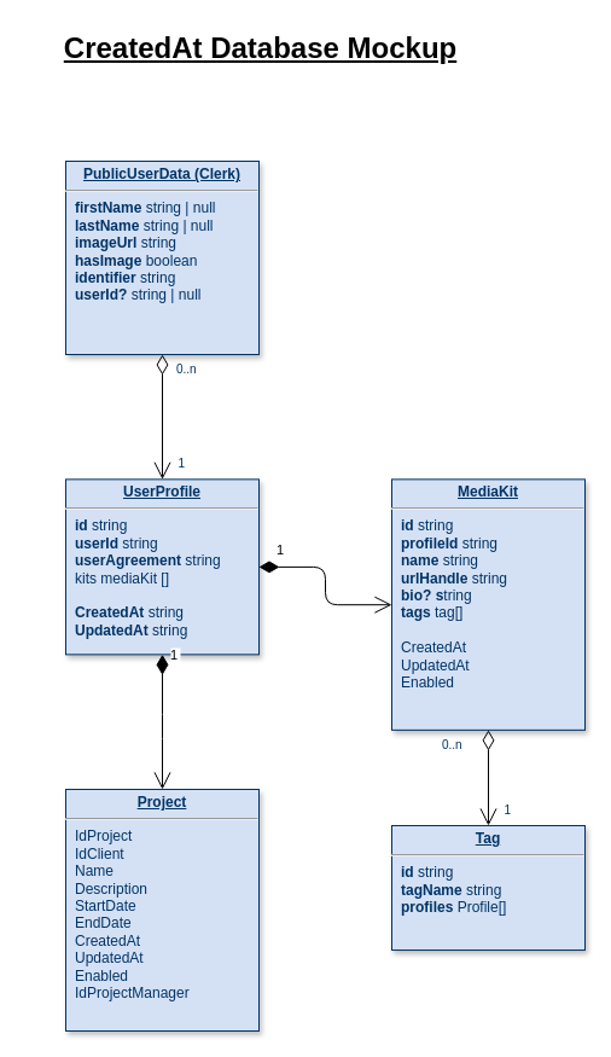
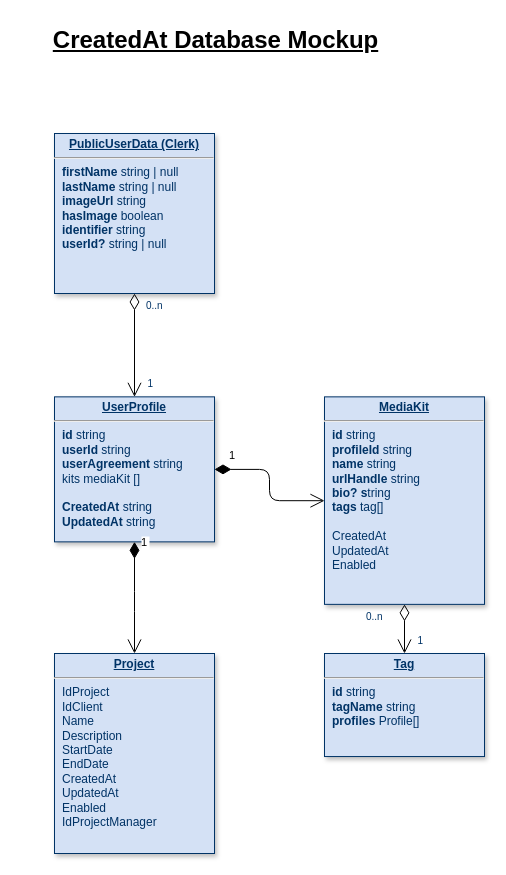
  <mxCell id="0" />
  <mxCell id="1" parent="0" />
  <mxCell id="2" value="&lt;p style=&quot;margin: 0px; margin-top: 4px; text-align: center; text-decoration: underline;&quot;&gt;&lt;b&gt;MediaKit&lt;/b&gt;&lt;/p&gt;&lt;hr&gt;&lt;p style=&quot;margin: 0px; margin-left: 8px;&quot;&gt;&lt;b&gt;id&lt;/b&gt;&amp;nbsp;string&lt;/p&gt;&lt;p style=&quot;margin: 0px; margin-left: 8px;&quot;&gt;&lt;b&gt;profileId&lt;/b&gt;&amp;nbsp;string&lt;/p&gt;&lt;p style=&quot;margin: 0px; margin-left: 8px;&quot;&gt;&lt;b&gt;name&lt;/b&gt;&amp;nbsp;string&lt;/p&gt;&lt;p style=&quot;margin: 0px; margin-left: 8px;&quot;&gt;&lt;b&gt;urlHandle&lt;/b&gt;&amp;nbsp;string&lt;/p&gt;&lt;p style=&quot;margin: 0px; margin-left: 8px;&quot;&gt;&lt;span style=&quot;background-color: initial;&quot;&gt;&lt;b&gt;bio? s&lt;/b&gt;tring&lt;/span&gt;&lt;/p&gt;&lt;p style=&quot;margin: 0px; margin-left: 8px;&quot;&gt;&lt;span style=&quot;background-color: initial;&quot;&gt;&lt;b&gt;tags&lt;/b&gt;&amp;nbsp;tag[]&lt;/span&gt;&lt;br&gt;&lt;/p&gt;&lt;p style=&quot;margin: 0px; margin-left: 8px;&quot;&gt;&lt;br&gt;&lt;/p&gt;&lt;p style=&quot;margin: 0px; margin-left: 8px;&quot;&gt;CreatedAt&lt;/p&gt;&lt;p style=&quot;margin: 0px; margin-left: 8px;&quot;&gt;UpdatedAt&lt;/p&gt;&lt;p style=&quot;margin: 0px; margin-left: 8px;&quot;&gt;Enabled&lt;/p&gt;" style="verticalAlign=top;align=left;overflow=fill;fontSize=12;fontFamily=Helvetica;html=1;strokeColor=#003366;shadow=1;fillColor=#D4E1F5;fontColor=#003366" parent="1" vertex="1"><mxGeometry x="324" y="396.36" width="160" height="207.5" as="geometry" /></mxCell>
  <mxCell id="3" value="&lt;p style=&quot;margin: 0px; margin-top: 4px; text-align: center; text-decoration: underline;&quot;&gt;&lt;strong&gt;UserProfile&lt;/strong&gt;&lt;/p&gt;&lt;hr&gt;&lt;p style=&quot;margin: 0px; margin-left: 8px;&quot;&gt;&lt;b&gt;id&lt;/b&gt; string&lt;/p&gt;&lt;p style=&quot;margin: 0px; margin-left: 8px;&quot;&gt;&lt;b&gt;userId&lt;/b&gt;&amp;nbsp;string&lt;/p&gt;&lt;p style=&quot;margin: 0px; margin-left: 8px;&quot;&gt;&lt;b&gt;userAgreement&lt;/b&gt;&amp;nbsp;string&lt;/p&gt;&lt;p style=&quot;margin: 0px; margin-left: 8px;&quot;&gt;kits mediaKit []&lt;/p&gt;&lt;p style=&quot;margin: 0px; margin-left: 8px;&quot;&gt;&lt;br&gt;&lt;/p&gt;&lt;p style=&quot;margin: 0px; margin-left: 8px;&quot;&gt;&lt;b&gt;CreatedAt&lt;/b&gt; string&lt;/p&gt;&lt;p style=&quot;margin: 0px; margin-left: 8px;&quot;&gt;&lt;b&gt;UpdatedAt&lt;/b&gt; string&lt;/p&gt;" style="verticalAlign=top;align=left;overflow=fill;fontSize=12;fontFamily=Helvetica;html=1;strokeColor=#003366;shadow=1;fillColor=#D4E1F5;fontColor=#003366" parent="1" vertex="1"><mxGeometry x="54" y="396.36" width="160" height="145" as="geometry" /></mxCell>
- <mxCell id="4" value="&lt;p style=&quot;margin: 4px 0px 0px; text-decoration: underline; text-align: center;&quot;&gt;&lt;strong&gt;Tag&lt;/strong&gt;&lt;/p&gt;&lt;hr&gt;&lt;p style=&quot;margin: 0px; margin-left: 8px;&quot;&gt;&lt;span style=&quot;background-color: initial;&quot;&gt;&lt;b&gt;id&lt;/b&gt;&amp;nbsp;string&lt;/span&gt;&lt;br&gt;&lt;/p&gt;&lt;p style=&quot;margin: 0px; margin-left: 8px;&quot;&gt;&lt;b&gt;tagName&lt;/b&gt;&amp;nbsp;string&lt;/p&gt;&lt;p style=&quot;margin: 0px; margin-left: 8px;&quot;&gt;&lt;b&gt;profiles&amp;nbsp;&lt;/b&gt;Profile[]&lt;/p&gt;" style="verticalAlign=top;align=left;overflow=fill;fontSize=12;fontFamily=Helvetica;html=1;strokeColor=#003366;shadow=1;fillColor=#D4E1F5;fontColor=#003366" parent="1" vertex="1"><mxGeometry x="324" y="683" width="160" height="103.04" as="geometry" /></mxCell>
+ <mxCell id="4" value="&lt;p style=&quot;margin: 4px 0px 0px; text-decoration: underline; text-align: center;&quot;&gt;&lt;strong&gt;Tag&lt;/strong&gt;&lt;/p&gt;&lt;hr&gt;&lt;p style=&quot;margin: 0px; margin-left: 8px;&quot;&gt;&lt;span style=&quot;background-color: initial;&quot;&gt;&lt;b&gt;id&lt;/b&gt;&amp;nbsp;string&lt;/span&gt;&lt;br&gt;&lt;/p&gt;&lt;p style=&quot;margin: 0px; margin-left: 8px;&quot;&gt;&lt;b&gt;tagName&lt;/b&gt;&amp;nbsp;string&lt;/p&gt;&lt;p style=&quot;margin: 0px; margin-left: 8px;&quot;&gt;&lt;b&gt;profiles&amp;nbsp;&lt;/b&gt;Profile[]&lt;/p&gt;" style="verticalAlign=top;align=left;overflow=fill;fontSize=12;fontFamily=Helvetica;html=1;strokeColor=#003366;shadow=1;fillColor=#D4E1F5;fontColor=#003366" parent="1" vertex="1"><mxGeometry x="324" y="653" width="160" height="103.04" as="geometry" /></mxCell>
  <mxCell id="5" value="&lt;p style=&quot;text-align: center; margin: 4px 0px 0px;&quot;&gt;&lt;span style=&quot;background-color: initial; text-align: left;&quot;&gt;&lt;b&gt;&lt;u&gt;PublicUserData (Clerk)&lt;/u&gt;&lt;/b&gt;&lt;/span&gt;&lt;/p&gt;&lt;hr&gt;&lt;p style=&quot;margin: 0px; margin-left: 8px;&quot;&gt;&lt;b&gt;firstName&lt;/b&gt; string | null&lt;/p&gt;&lt;p style=&quot;margin: 0px; margin-left: 8px;&quot;&gt;&lt;b&gt;lastName&lt;/b&gt; string | null&lt;/p&gt;&lt;p style=&quot;margin: 0px; margin-left: 8px;&quot;&gt;&lt;b&gt;imageUrl&lt;/b&gt; string&lt;/p&gt;&lt;p style=&quot;margin: 0px; margin-left: 8px;&quot;&gt;&lt;b&gt;hasImage&lt;/b&gt; boolean&lt;/p&gt;&lt;p style=&quot;margin: 0px; margin-left: 8px;&quot;&gt;&lt;b&gt;identifier&lt;/b&gt;&amp;nbsp;string&lt;/p&gt;&lt;p style=&quot;margin: 0px; margin-left: 8px;&quot;&gt;&lt;b&gt;userId?&lt;/b&gt;&amp;nbsp;string | null&lt;/p&gt;" style="verticalAlign=top;align=left;overflow=fill;fontSize=12;fontFamily=Helvetica;html=1;strokeColor=#003366;shadow=1;fillColor=#D4E1F5;fontColor=#003366" parent="1" vertex="1"><mxGeometry x="54" y="133" width="160" height="160" as="geometry" /></mxCell>
  <mxCell id="6" value="&lt;p style=&quot;margin: 0px; margin-top: 4px; text-align: center; text-decoration: underline;&quot;&gt;&lt;strong&gt;Project&lt;/strong&gt;&lt;/p&gt;&lt;hr /&gt;&lt;p style=&quot;margin: 0px; margin-left: 8px;&quot;&gt;IdProject&lt;/p&gt;&lt;p style=&quot;margin: 0px; margin-left: 8px;&quot;&gt;IdClient&lt;/p&gt;&lt;p style=&quot;margin: 0px; margin-left: 8px;&quot;&gt;Name&lt;/p&gt;&lt;p style=&quot;margin: 0px; margin-left: 8px;&quot;&gt;Description&lt;/p&gt;&lt;p style=&quot;margin: 0px; margin-left: 8px;&quot;&gt;StartDate&lt;/p&gt;&lt;p style=&quot;margin: 0px; margin-left: 8px;&quot;&gt;EndDate&lt;/p&gt;&lt;p style=&quot;margin: 0px; margin-left: 8px;&quot;&gt;CreatedAt&lt;/p&gt;&lt;p style=&quot;margin: 0px; margin-left: 8px;&quot;&gt;UpdatedAt&lt;/p&gt;&lt;p style=&quot;margin: 0px; margin-left: 8px;&quot;&gt;Enabled&lt;br /&gt;IdProjectManager&lt;/p&gt;" style="verticalAlign=top;align=left;overflow=fill;fontSize=12;fontFamily=Helvetica;html=1;strokeColor=#003366;shadow=1;fillColor=#D4E1F5;fontColor=#003366" parent="1" vertex="1"><mxGeometry x="54" y="653" width="160" height="200" as="geometry" /></mxCell>
  <mxCell id="7" value="" style="endArrow=open;endSize=12;startArrow=diamondThin;startSize=14;startFill=0;edgeStyle=orthogonalEdgeStyle" parent="1" source="2" target="4" edge="1"><mxGeometry x="519.36" y="200" as="geometry"><mxPoint x="533.36" y="311.36" as="sourcePoint" /><mxPoint x="693.36" y="311.36" as="targetPoint" /></mxGeometry></mxCell>
  <mxCell id="8" value="0..n" style="resizable=0;align=left;verticalAlign=top;labelBackgroundColor=#ffffff;fontSize=10;strokeColor=#003366;shadow=1;fillColor=#D4E1F5;fontColor=#003366" parent="7" connectable="0" vertex="1"><mxGeometry x="-1" relative="1" as="geometry"><mxPoint x="-40" as="offset" /></mxGeometry></mxCell>
  <mxCell id="9" value="1" style="resizable=0;align=right;verticalAlign=top;labelBackgroundColor=#ffffff;fontSize=10;strokeColor=#003366;shadow=1;fillColor=#D4E1F5;fontColor=#003366" parent="7" connectable="0" vertex="1"><mxGeometry x="1" relative="1" as="geometry"><mxPoint x="20.0" y="-25.0" as="offset" /></mxGeometry></mxCell>
  <mxCell id="10" value="" style="endArrow=open;endSize=12;startArrow=diamondThin;startSize=14;startFill=0;edgeStyle=orthogonalEdgeStyle" parent="1" source="5" target="3" edge="1"><mxGeometry x="620" y="340" as="geometry"><mxPoint x="634" y="451.36" as="sourcePoint" /><mxPoint x="794" y="451.36" as="targetPoint" /></mxGeometry></mxCell>
  <mxCell id="11" value="0..n" style="resizable=0;align=left;verticalAlign=top;labelBackgroundColor=#ffffff;fontSize=10;strokeColor=#003366;shadow=1;fillColor=#D4E1F5;fontColor=#003366" parent="10" connectable="0" vertex="1"><mxGeometry x="-1" relative="1" as="geometry"><mxPoint x="10" as="offset" /></mxGeometry></mxCell>
  <mxCell id="12" value="1" style="resizable=0;align=right;verticalAlign=top;labelBackgroundColor=#ffffff;fontSize=10;strokeColor=#003366;shadow=1;fillColor=#D4E1F5;fontColor=#003366" parent="10" connectable="0" vertex="1"><mxGeometry x="1" relative="1" as="geometry"><mxPoint x="20" y="-25.0" as="offset" /></mxGeometry></mxCell>
  <mxCell id="13" value="1" style="endArrow=open;endSize=12;startArrow=diamondThin;startSize=14;startFill=1;edgeStyle=orthogonalEdgeStyle;align=left;verticalAlign=bottom;" parent="1" source="3" target="2" edge="1"><mxGeometry x="-0.818" y="5.0" relative="1" as="geometry"><mxPoint x="94" y="621.36" as="sourcePoint" /><mxPoint x="254" y="621.36" as="targetPoint" /><mxPoint as="offset" /></mxGeometry></mxCell>
  <mxCell id="14" value="1" style="endArrow=open;endSize=12;startArrow=diamondThin;startSize=14;startFill=1;edgeStyle=orthogonalEdgeStyle;align=left;verticalAlign=bottom;exitX=0.5;exitY=1;exitDx=0;exitDy=0;" edge="1" parent="1" source="3"><mxGeometry x="-0.818" y="5.0" relative="1" as="geometry"><mxPoint x="224" y="479.36" as="sourcePoint" /><mxPoint x="134" y="653" as="targetPoint" /><mxPoint as="offset" /><Array as="points"><mxPoint x="134" y="601" /></Array></mxGeometry></mxCell>
  <mxCell id="15" value="&lt;u&gt;CreatedAt Database Mockup&lt;/u&gt;" style="text;strokeColor=none;fillColor=none;html=1;fontSize=24;fontStyle=1;verticalAlign=middle;align=center;" vertex="1" parent="1"><mxGeometry x="20" y="20" width="390" height="40" as="geometry" /></mxCell>
